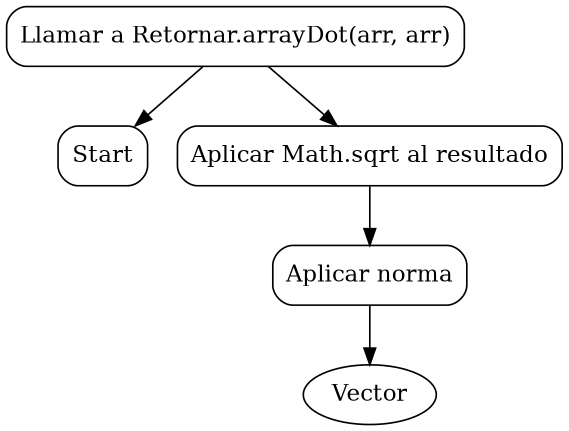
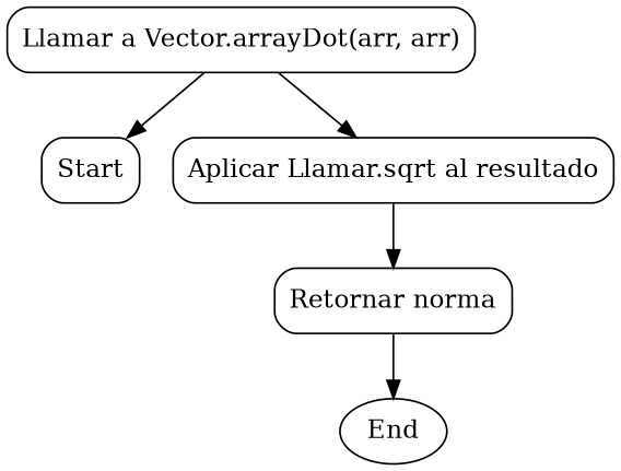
  digraph {
    rankdir=TB
    node [shape=box style=rounded]
-   n1 [label="Llamar a Retornar.arrayDot(arr, arr)"]
+   n1 [label="Llamar a Vector.arrayDot(arr, arr)"]
    Start
-   n3 [label="Aplicar Math.sqrt al resultado"]
-   End [shape=ellipse label=Vector]
-   n5 [label="Aplicar norma"]
+   n3 [label="Aplicar Llamar.sqrt al resultado"]
+   End [shape=ellipse]
+   n5 [label="Retornar norma"]
    n1 -> Start
    n1 -> n3
    n3 -> n5
    n5 -> End
  }
